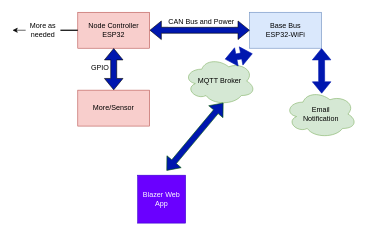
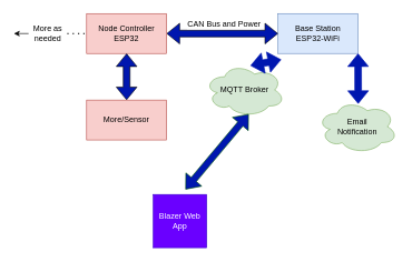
  <mxCell id="0" />
  <mxCell id="1" parent="0" />
  <mxCell id="2" value="Node Controller ESP32" style="rounded=0;whiteSpace=wrap;html=1;fillColor=#f8cecc;strokeColor=#b85450;" parent="1" vertex="1"><mxGeometry x="129" y="20" width="120" height="60" as="geometry" /></mxCell>
- <mxCell id="3" value="Base Bus&lt;br&gt;ESP32-WiFi" style="rounded=0;whiteSpace=wrap;html=1;fillColor=#dae8fc;strokeColor=#6c8ebf;" parent="1" vertex="1"><mxGeometry x="416" y="20" width="120" height="60" as="geometry" /></mxCell>
+ <mxCell id="3" value="Base Station&lt;br&gt;ESP32-WiFi" style="rounded=0;whiteSpace=wrap;html=1;fillColor=#dae8fc;strokeColor=#6c8ebf;" parent="1" vertex="1"><mxGeometry x="416" y="20" width="120" height="60" as="geometry" /></mxCell>
  <mxCell id="4" value="MQTT Broker" style="ellipse;shape=cloud;whiteSpace=wrap;html=1;fillColor=#d5e8d4;strokeColor=#82b366;" parent="1" vertex="1"><mxGeometry x="306" y="95" width="120" height="80" as="geometry" /></mxCell>
  <mxCell id="5" style="edgeStyle=orthogonalEdgeStyle;rounded=0;orthogonalLoop=1;jettySize=auto;html=1;exitX=0;exitY=0.5;exitDx=0;exitDy=0;" edge="1" parent="1" source="6"><mxGeometry relative="1" as="geometry"><mxPoint x="20" y="49.762" as="targetPoint" /></mxGeometry></mxCell>
  <mxCell id="6" value="More as needed" style="text;html=1;strokeColor=none;fillColor=none;align=center;verticalAlign=middle;whiteSpace=wrap;rounded=0;" parent="1" vertex="1"><mxGeometry x="42" y="35" width="58" height="30" as="geometry" /></mxCell>
  <mxCell id="7" value="More/Sensor" style="rounded=0;whiteSpace=wrap;html=1;fillColor=#f8cecc;strokeColor=#b85450;" parent="1" vertex="1"><mxGeometry x="129" y="150" width="120" height="60" as="geometry" /></mxCell>
  <mxCell id="8" value="Blazer Web App" style="whiteSpace=wrap;html=1;aspect=fixed;fillColor=#6a00ff;fontColor=#ffffff;strokeColor=#3700CC;" parent="1" vertex="1"><mxGeometry x="229" y="292" width="80" height="80" as="geometry" /></mxCell>
- <mxCell id="9" value="GPIO" style="text;html=1;align=center;verticalAlign=middle;resizable=0;points=[];autosize=1;strokeColor=none;fillColor=none;" parent="1" vertex="1"><mxGeometry x="141" y="98" width="50" height="30" as="geometry" /></mxCell>
  <mxCell id="10" value="Email&lt;br&gt;Notification &lt;br&gt;" style="ellipse;shape=cloud;whiteSpace=wrap;html=1;fillColor=#d5e8d4;strokeColor=#82b366;" parent="1" vertex="1"><mxGeometry x="475" y="150" width="120" height="80" as="geometry" /></mxCell>
  <mxCell id="11" value="" style="shape=flexArrow;endArrow=classic;startArrow=classic;html=1;rounded=0;exitX=1;exitY=0.5;exitDx=0;exitDy=0;entryX=0;entryY=0.5;entryDx=0;entryDy=0;fillColor=#0017AF;" parent="1" source="2" target="3" edge="1"><mxGeometry width="100" height="100" relative="1" as="geometry"><mxPoint x="249" y="50" as="sourcePoint" /><mxPoint x="369" y="50" as="targetPoint" /></mxGeometry></mxCell>
  <mxCell id="12" value="&lt;font style=&quot;font-size: 12px;&quot;&gt;CAN Bus and Power&lt;/font&gt;" style="edgeLabel;html=1;align=center;verticalAlign=middle;resizable=0;points=[];" parent="11" vertex="1" connectable="0"><mxGeometry x="-0.233" y="3" relative="1" as="geometry"><mxPoint x="21" y="-12" as="offset" /></mxGeometry></mxCell>
  <mxCell id="13" value="" style="shape=flexArrow;endArrow=classic;startArrow=classic;html=1;rounded=0;exitX=0.51;exitY=0.07;exitDx=0;exitDy=0;exitPerimeter=0;entryX=1;entryY=1;entryDx=0;entryDy=0;fillColor=#0017af;strokeColor=#0017af;" parent="1" source="10" target="3" edge="1"><mxGeometry width="100" height="100" relative="1" as="geometry"><mxPoint x="526" y="128" as="sourcePoint" /><mxPoint x="626" y="28" as="targetPoint" /></mxGeometry></mxCell>
  <mxCell id="14" value="" style="shape=flexArrow;endArrow=classic;startArrow=classic;html=1;rounded=0;entryX=0.55;entryY=0.95;entryDx=0;entryDy=0;entryPerimeter=0;exitX=0.603;exitY=-0.095;exitDx=0;exitDy=0;exitPerimeter=0;fillColor=#0017AF;strokeColor=#005700;" parent="1" source="8" target="4" edge="1"><mxGeometry width="100" height="100" relative="1" as="geometry"><mxPoint x="295" y="348" as="sourcePoint" /><mxPoint x="395" y="248" as="targetPoint" /></mxGeometry></mxCell>
  <mxCell id="15" value="" style="shape=flexArrow;endArrow=classic;startArrow=classic;html=1;rounded=0;entryX=0.04;entryY=1.152;entryDx=0;entryDy=0;entryPerimeter=0;exitX=0.572;exitY=0.041;exitDx=0;exitDy=0;exitPerimeter=0;strokeColor=#0017AF;fillColor=#0017AF;" parent="1" source="4" target="3" edge="1"><mxGeometry width="100" height="100" relative="1" as="geometry"><mxPoint x="353" y="210" as="sourcePoint" /><mxPoint x="453" y="110" as="targetPoint" /></mxGeometry></mxCell>
  <mxCell id="16" value="" style="shape=flexArrow;endArrow=classic;startArrow=classic;html=1;rounded=0;entryX=0.5;entryY=1;entryDx=0;entryDy=0;exitX=0.5;exitY=0;exitDx=0;exitDy=0;fillColor=#0017AF;" parent="1" source="7" target="2" edge="1"><mxGeometry width="100" height="100" relative="1" as="geometry"><mxPoint x="86" y="183" as="sourcePoint" /><mxPoint x="186" y="83" as="targetPoint" /></mxGeometry></mxCell>
- <mxCell id="17" value="" style="endArrow=none;dashed=0;html=1;dashPattern=1 3;strokeWidth=2;rounded=0;entryX=0;entryY=0.5;entryDx=0;entryDy=0;exitX=1;exitY=0.5;exitDx=0;exitDy=0;" edge="1" parent="1" source="6" target="2"><mxGeometry width="50" height="50" relative="1" as="geometry"><mxPoint x="57" y="150" as="sourcePoint" /><mxPoint x="107" y="100" as="targetPoint" /></mxGeometry></mxCell>
+ <mxCell id="17" value="" style="endArrow=none;dashed=1;html=1;dashPattern=1 3;strokeWidth=2;rounded=0;entryX=0;entryY=0.5;entryDx=0;entryDy=0;exitX=1;exitY=0.5;exitDx=0;exitDy=0;" edge="1" parent="1" source="6" target="2"><mxGeometry width="50" height="50" relative="1" as="geometry"><mxPoint x="57" y="150" as="sourcePoint" /><mxPoint x="107" y="100" as="targetPoint" /></mxGeometry></mxCell>
